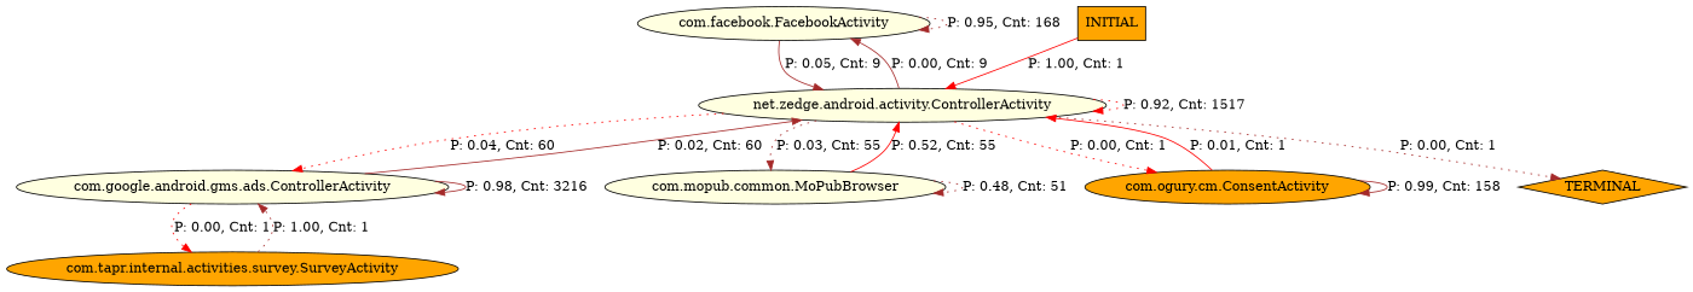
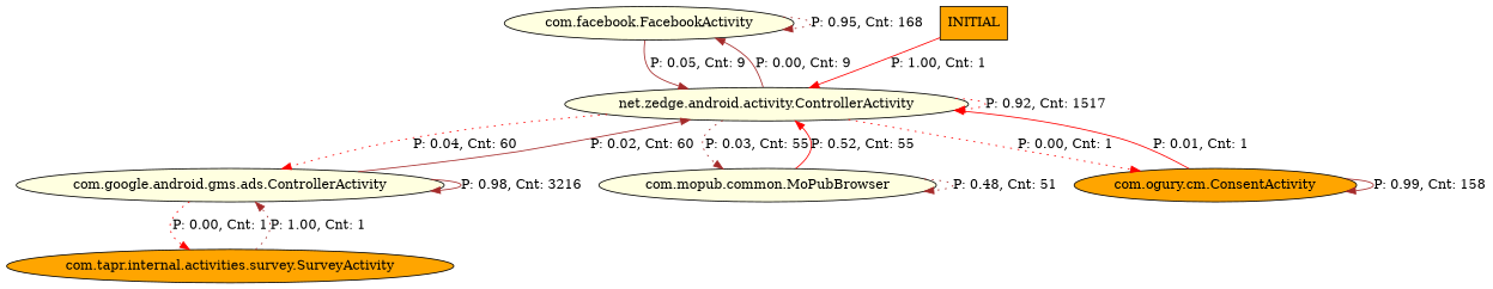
  digraph {
    node [fillcolor=lightyellow style=filled]
    edge [color=brown style=dotted]
    n1 [label="com.facebook.FacebookActivity"]
    n2 [label="net.zedge.android.activity.ControllerActivity"]
    n3 [label="com.google.android.gms.ads.ControllerActivity"]
    n4 [label="com.mopub.common.MoPubBrowser"]
    n5 [fillcolor=orange label="com.ogury.cm.ConsentActivity"]
-   n6 [fillcolor=orange label=TERMINAL shape=diamond]
    n7 [fillcolor=orange label="com.tapr.internal.activities.survey.SurveyActivity"]
    n8 [fillcolor=orange label=INITIAL shape=box]
    n1 -> n1 [label="P: 0.95, Cnt: 168"]
    n1 -> n2 [label="P: 0.05, Cnt: 9" style=solid]
    n2 -> n1 [label="P: 0.00, Cnt: 9" style=solid]
    n2 -> n2 [color=red label="P: 0.92, Cnt: 1517"]
    n2 -> n3 [color=red label="P: 0.04, Cnt: 60"]
    n2 -> n4 [label="P: 0.03, Cnt: 55"]
    n2 -> n5 [color=red label="P: 0.00, Cnt: 1"]
-   n2 -> n6 [label="P: 0.00, Cnt: 1"]
    n3 -> n2 [label="P: 0.02, Cnt: 60" style=solid]
    n3 -> n3 [label="P: 0.98, Cnt: 3216" style=solid]
    n3 -> n7 [color=red label="P: 0.00, Cnt: 1"]
    n4 -> n2 [color=red label="P: 0.52, Cnt: 55" style=solid]
    n4 -> n4 [label="P: 0.48, Cnt: 51"]
    n5 -> n2 [color=red label="P: 0.01, Cnt: 1" style=solid]
    n5 -> n5 [label="P: 0.99, Cnt: 158" style=solid]
    n7 -> n3 [label="P: 1.00, Cnt: 1"]
    n8 -> n2 [color=red label="P: 1.00, Cnt: 1" style=solid]
  }
